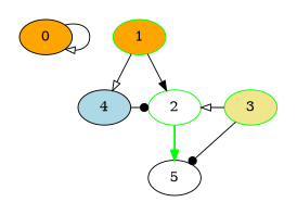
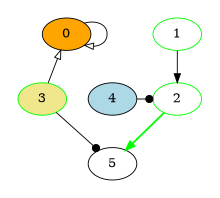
  digraph {
    node [color=green fillcolor=orange style=filled]
    edge [arrowhead=onormal]
    0 [color=black]
-   1
+   1 [fillcolor=white]
    3 [fillcolor=khaki]
    2 [fillcolor=white]
    4 [fillcolor=lightblue color=""]
    5 [fillcolor=white color=""]
    subgraph cluster_1 {
      color=white
      style=filled
      0
    }
    subgraph cluster_2 {
      color=white
      style=filled
      1
    }
    subgraph cluster_3 {
      color=white
      style=filled
      3
    }
    subgraph cluster_4 {
      color=white
      style=filled
      2
      4
      5
    }
    0 -> 0
    1 -> 2 [arrowhead=normal]
-   1 -> 4
-   3 -> 2 [constraint=false]
+   3 -> 0 [constraint=false]
    3 -> 5 [arrowhead=dot]
    2 -> 5 [arrowhead=normal color=green style=bold]
    4 -> 2 [arrowhead=dot constraint=false]
    4 -> 5 [style=invis arrowhead=""]
  }
